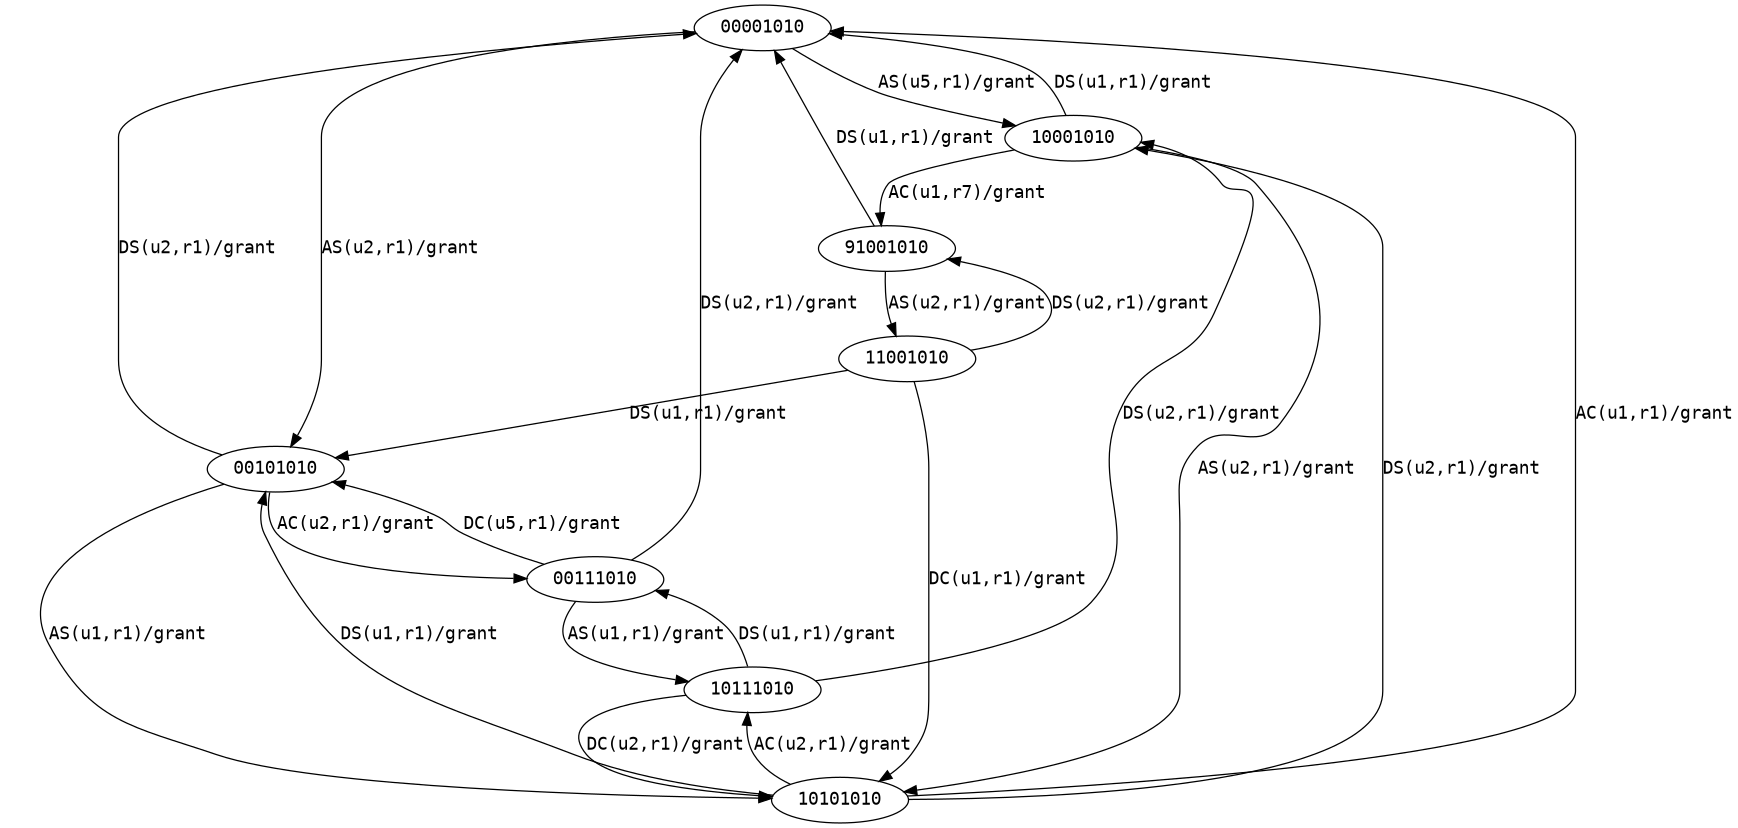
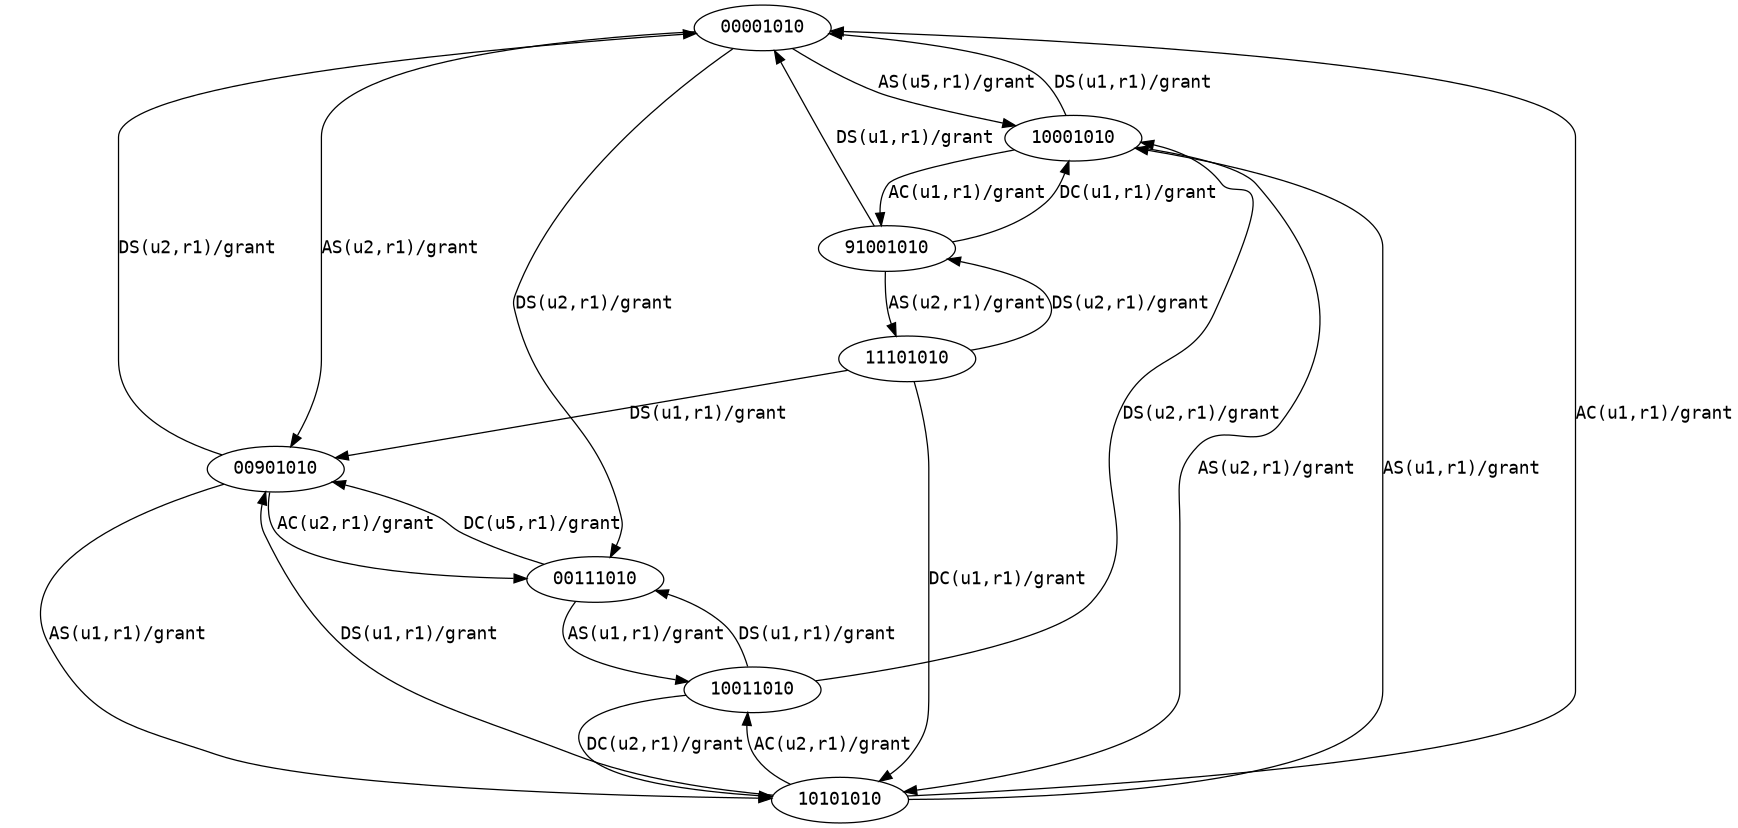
  digraph {
    fontname="DejaVu Sans Mono"
    node [fontname="DejaVu Sans Mono"]
    edge [fontname="DejaVu Sans Mono"]
    00001010
    10001010
-   00101010
+   00101010 [label=00901010]
    10101010
    n5 [label=91001010]
    00111010
-   10111010
-   11101010 [label=11001010]
+   10111010 [label=10011010]
+   11101010
    00001010 -> 10001010 [label="AS(u5,r1)/grant"]
    00001010 -> 00101010 [label="AS(u2,r1)/grant"]
    10001010 -> 00001010 [label="DS(u1,r1)/grant"]
    10001010 -> 10101010 [label="AS(u2,r1)/grant"]
-   10001010 -> n5 [label="AC(u1,r7)/grant"]
+   10001010 -> n5 [label="AC(u1,r1)/grant"]
    00101010 -> 00001010 [label="DS(u2,r1)/grant"]
    00101010 -> 10101010 [label="AS(u1,r1)/grant"]
    00101010 -> 00111010 [label="AC(u2,r1)/grant"]
    10101010 -> 00001010 [label="AC(u1,r1)/grant"]
-   10101010 -> 10001010 [label="DS(u2,r1)/grant"]
+   10101010 -> 10001010 [label="AS(u1,r1)/grant"]
    10101010 -> 00101010 [label="DS(u1,r1)/grant"]
    10101010 -> 10111010 [label="AC(u2,r1)/grant"]
    n5 -> 00001010 [label="DS(u1,r1)/grant"]
+   n5 -> 10001010 [label="DC(u1,r1)/grant"]
    n5 -> 11101010 [label="AS(u2,r1)/grant"]
-   00111010 -> 00001010 [label="DS(u2,r1)/grant"]
+   00001010 -> 00111010 [label="DS(u2,r1)/grant"]
    00111010 -> 00101010 [label="DC(u5,r1)/grant"]
    00111010 -> 10111010 [label="AS(u1,r1)/grant"]
    10111010 -> 10001010 [label="DS(u2,r1)/grant"]
    10111010 -> 10101010 [label="DC(u2,r1)/grant"]
    10111010 -> 00111010 [label="DS(u1,r1)/grant"]
    11101010 -> 00101010 [label="DS(u1,r1)/grant"]
    11101010 -> 10101010 [label="DC(u1,r1)/grant"]
    11101010 -> n5 [label="DS(u2,r1)/grant"]
  }
